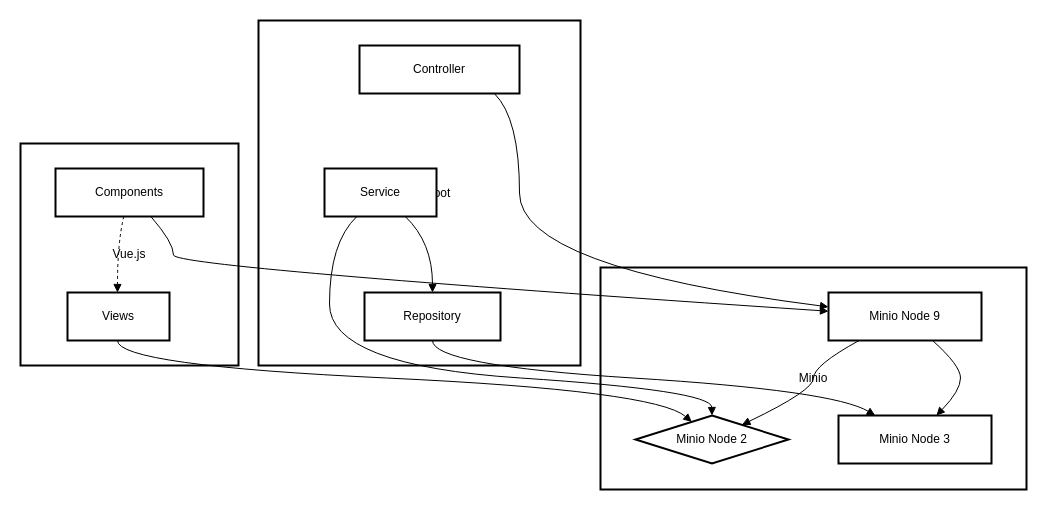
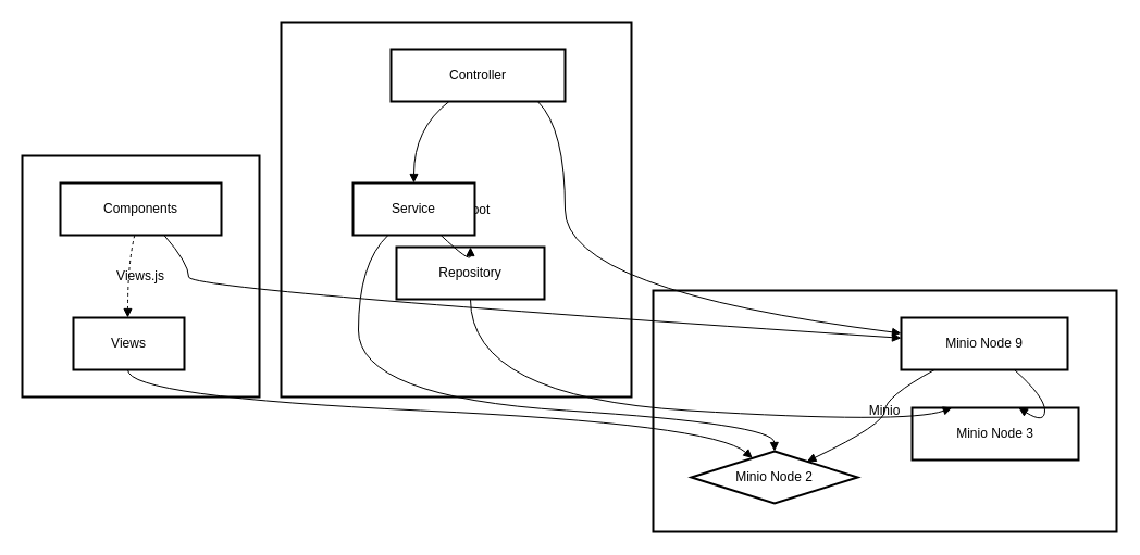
  <mxCell id="0" />
  <mxCell id="1" parent="0" />
  <mxCell id="2" value="Minio" style="whiteSpace=wrap;strokeWidth=2;" vertex="1" parent="1"><mxGeometry x="600" y="267" width="426" height="222" as="geometry" /></mxCell>
- <mxCell id="3" value="Vue.js" style="whiteSpace=wrap;strokeWidth=2;" vertex="1" parent="1"><mxGeometry x="20" y="143" width="218" height="222" as="geometry" /></mxCell>
+ <mxCell id="3" value="Views.js" style="whiteSpace=wrap;strokeWidth=2;" vertex="1" parent="1"><mxGeometry x="20" y="143" width="218" height="222" as="geometry" /></mxCell>
  <mxCell id="4" value="Spring Boot" style="whiteSpace=wrap;strokeWidth=2;" vertex="1" parent="1"><mxGeometry x="258" y="20" width="322" height="345" as="geometry" /></mxCell>
  <mxCell id="5" value="Controller" style="whiteSpace=wrap;strokeWidth=2;" vertex="1" parent="1"><mxGeometry x="359" y="45" width="160" height="48" as="geometry" /></mxCell>
  <mxCell id="6" value="Service" style="whiteSpace=wrap;strokeWidth=2;" vertex="1" parent="1"><mxGeometry x="324" y="168" width="112" height="48" as="geometry" /></mxCell>
- <mxCell id="7" value="Repository" style="whiteSpace=wrap;strokeWidth=2;" vertex="1" parent="1"><mxGeometry x="364" y="292" width="136" height="48" as="geometry" /></mxCell>
+ <mxCell id="7" value="Repository" style="whiteSpace=wrap;strokeWidth=2;" vertex="1" parent="1"><mxGeometry x="364" y="227" width="136" height="48" as="geometry" /></mxCell>
  <mxCell id="8" value="Components" style="whiteSpace=wrap;strokeWidth=2;" vertex="1" parent="1"><mxGeometry x="55" y="168" width="148" height="48" as="geometry" /></mxCell>
  <mxCell id="9" value="Views" style="whiteSpace=wrap;strokeWidth=2;" vertex="1" parent="1"><mxGeometry x="67" y="292" width="102" height="48" as="geometry" /></mxCell>
  <mxCell id="10" value="Minio Node 9" style="whiteSpace=wrap;strokeWidth=2;" vertex="1" parent="1"><mxGeometry x="828" y="292" width="153" height="48" as="geometry" /></mxCell>
  <mxCell id="11" value="Minio Node 2" style="rhombus;whiteSpace=wrap;strokeWidth=2;" vertex="1" parent="1"><mxGeometry x="635" y="415" width="153" height="48" as="geometry" /></mxCell>
- <mxCell id="12" value="Minio Node 3" style="whiteSpace=wrap;strokeWidth=2;" vertex="1" parent="1"><mxGeometry x="838" y="415" width="153" height="48" as="geometry" /></mxCell>
+ <mxCell id="12" value="Minio Node 3" style="whiteSpace=wrap;strokeWidth=2;" vertex="1" parent="1"><mxGeometry x="838" y="375" width="153" height="48" as="geometry" /></mxCell>
+ <mxCell id="13" value="" style="curved=1;startArrow=none;endArrow=block;exitX=0.33;exitY=1.01;entryX=0.5;entryY=0.01;" edge="1" parent="1" source="5" target="6"><mxGeometry relative="1" as="geometry"><Array as="points"><mxPoint x="380" y="118" /></Array></mxGeometry></mxCell>
  <mxCell id="14" value="" style="curved=1;startArrow=none;endArrow=block;exitX=0.73;exitY=1.02;entryX=0.5;entryY=0;" edge="1" parent="1" source="6" target="7"><mxGeometry relative="1" as="geometry"><Array as="points"><mxPoint x="432" y="242" /></Array></mxGeometry></mxCell>
  <mxCell id="15" value="" style="curved=1;startArrow=none;endArrow=block;exitX=0.46;exitY=1.02;entryX=0.49;entryY=0;dashed=1;" edge="1" parent="1" source="8" target="9"><mxGeometry relative="1" as="geometry"><Array as="points"><mxPoint x="117" y="242" /></Array></mxGeometry></mxCell>
  <mxCell id="16" value="" style="curved=1;startArrow=none;endArrow=block;exitX=0.2;exitY=1;entryX=0.82;entryY=0;" edge="1" parent="1" source="10" target="11"><mxGeometry relative="1" as="geometry"><Array as="points"><mxPoint x="813" y="365" /><mxPoint x="813" y="390" /></Array></mxGeometry></mxCell>
  <mxCell id="17" value="" style="curved=1;startArrow=none;endArrow=block;exitX=0.68;exitY=1;entryX=0.64;entryY=0;" edge="1" parent="1" source="10" target="12"><mxGeometry relative="1" as="geometry"><Array as="points"><mxPoint x="960" y="365" /><mxPoint x="960" y="390" /></Array></mxGeometry></mxCell>
  <mxCell id="18" value="" style="curved=1;startArrow=none;endArrow=block;exitX=0.85;exitY=1.01;entryX=0;entryY=0.3;" edge="1" parent="1" source="5" target="10"><mxGeometry relative="1" as="geometry"><Array as="points"><mxPoint x="519" y="118" /><mxPoint x="519" y="267" /></Array></mxGeometry></mxCell>
  <mxCell id="19" value="" style="curved=1;startArrow=none;endArrow=block;exitX=0.28;exitY=1.02;entryX=0.5;entryY=0;" edge="1" parent="1" source="6" target="11"><mxGeometry relative="1" as="geometry"><Array as="points"><mxPoint x="329" y="242" /><mxPoint x="329" y="365" /><mxPoint x="711" y="390" /></Array></mxGeometry></mxCell>
  <mxCell id="20" value="" style="curved=1;startArrow=none;endArrow=block;exitX=0.5;exitY=1;entryX=0.24;entryY=0;" edge="1" parent="1" source="7" target="12"><mxGeometry relative="1" as="geometry"><Array as="points"><mxPoint x="432" y="365" /><mxPoint x="833" y="390" /></Array></mxGeometry></mxCell>
  <mxCell id="21" value="" style="curved=1;startArrow=none;endArrow=block;exitX=0.65;exitY=1.02;entryX=0;entryY=0.39;" edge="1" parent="1" source="8" target="10"><mxGeometry relative="1" as="geometry"><Array as="points"><mxPoint x="173" y="242" /><mxPoint x="173" y="267" /></Array></mxGeometry></mxCell>
  <mxCell id="22" value="" style="curved=1;startArrow=none;endArrow=block;exitX=0.49;exitY=1;entryX=0.32;entryY=0;" edge="1" parent="1" source="9" target="11"><mxGeometry relative="1" as="geometry"><Array as="points"><mxPoint x="117" y="365" /><mxPoint x="655" y="390" /></Array></mxGeometry></mxCell>
